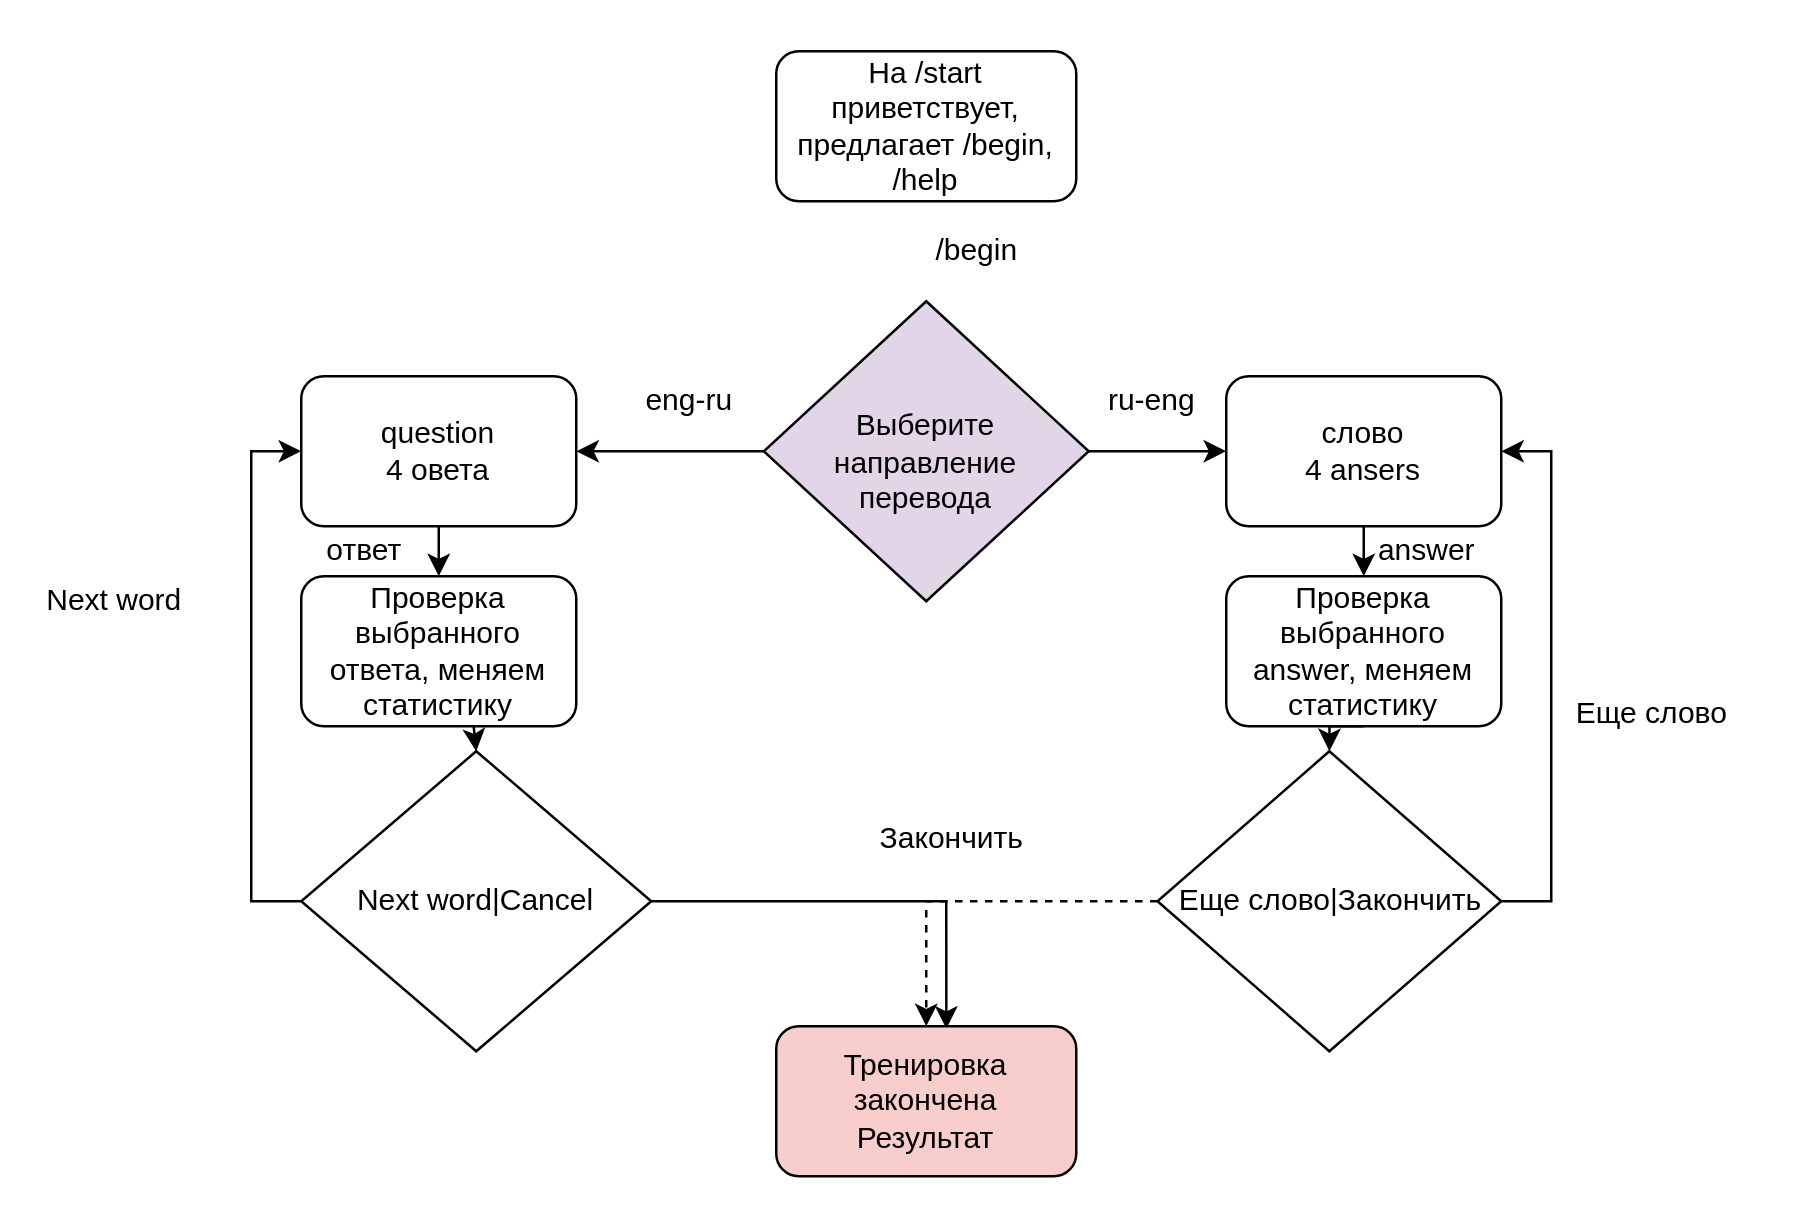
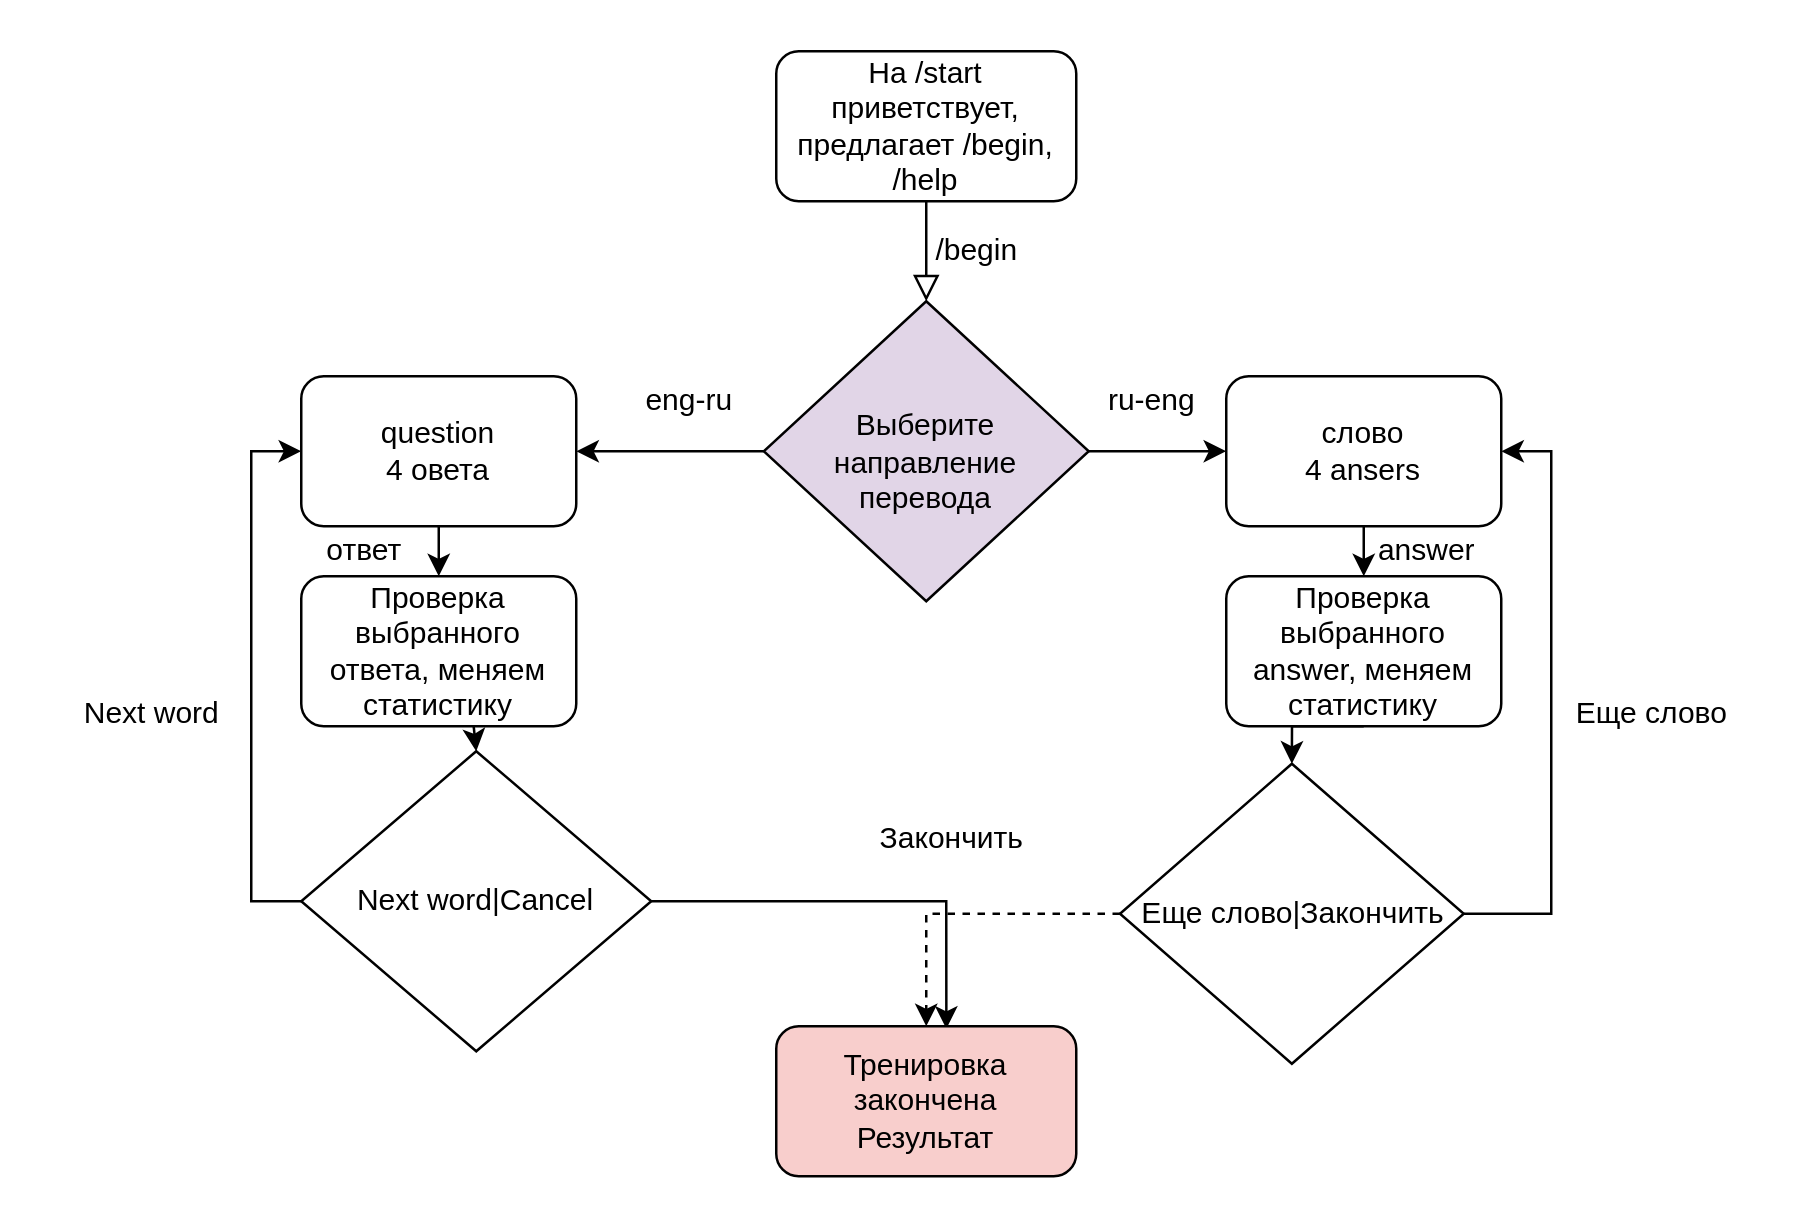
  <mxCell id="0" />
  <mxCell id="1" parent="0" />
+ <mxCell id="2" value="" style="rounded=0;html=1;jettySize=auto;orthogonalLoop=1;fontSize=11;endArrow=block;endFill=0;endSize=8;strokeWidth=1;shadow=0;labelBackgroundColor=none;edgeStyle=orthogonalEdgeStyle;" parent="1" source="3" target="6" edge="1"><mxGeometry relative="1" as="geometry" /></mxCell>
  <mxCell id="3" value="На /start приветствует, предлагает /begin, /help" style="rounded=1;whiteSpace=wrap;html=1;fontSize=12;glass=0;strokeWidth=1;shadow=0;" parent="1" vertex="1"><mxGeometry x="310" y="20" width="120" height="60" as="geometry" /></mxCell>
  <mxCell id="4" value="" style="edgeStyle=orthogonalEdgeStyle;rounded=0;orthogonalLoop=1;jettySize=auto;html=1;entryX=1;entryY=0.5;entryDx=0;entryDy=0;entryPerimeter=0;" parent="1" source="6" target="11" edge="1"><mxGeometry relative="1" as="geometry"><mxPoint x="200" y="180" as="targetPoint" /></mxGeometry></mxCell>
  <mxCell id="5" style="edgeStyle=orthogonalEdgeStyle;rounded=0;orthogonalLoop=1;jettySize=auto;html=1;exitX=1;exitY=0.5;exitDx=0;exitDy=0;entryX=0;entryY=0.5;entryDx=0;entryDy=0;" parent="1" source="6" target="8" edge="1"><mxGeometry relative="1" as="geometry" /></mxCell>
  <mxCell id="6" value="&lt;br&gt;&lt;br&gt;Выберите направление перевода&lt;p style=&quot;line-height: 1.15px; margin-bottom: 0.25cm; background: transparent; font-size: medium;&quot; align=&quot;left&quot;&gt;&lt;span style=&quot;background: transparent;&quot;&gt;&lt;/span&gt;&lt;/p&gt;" style="rhombus;whiteSpace=wrap;html=1;shadow=0;fontFamily=Helvetica;fontSize=12;align=center;strokeWidth=1;spacing=6;spacingTop=-4;fillColor=#e1d5e7;" parent="1" vertex="1"><mxGeometry x="305" y="120" width="130" height="120" as="geometry" /></mxCell>
  <mxCell id="7" style="edgeStyle=orthogonalEdgeStyle;rounded=0;orthogonalLoop=1;jettySize=auto;html=1;exitX=0.5;exitY=1;exitDx=0;exitDy=0;entryX=0.5;entryY=0;entryDx=0;entryDy=0;" edge="1" parent="1" source="8" target="15"><mxGeometry relative="1" as="geometry" /></mxCell>
  <mxCell id="8" value="слово&lt;br&gt;4 ansers" style="rounded=1;whiteSpace=wrap;html=1;fontSize=12;glass=0;strokeWidth=1;shadow=0;" parent="1" vertex="1"><mxGeometry x="490" y="150" width="110" height="60" as="geometry" /></mxCell>
  <mxCell id="9" value="Проверка выбранного &lt;br&gt;ответа, меняем статистику" style="rounded=1;whiteSpace=wrap;html=1;fontSize=12;glass=0;strokeWidth=1;shadow=0;" parent="1" vertex="1"><mxGeometry x="120" y="230" width="110" height="60" as="geometry" /></mxCell>
  <mxCell id="10" style="edgeStyle=orthogonalEdgeStyle;rounded=0;orthogonalLoop=1;jettySize=auto;html=1;exitX=0.5;exitY=1;exitDx=0;exitDy=0;entryX=0.5;entryY=0;entryDx=0;entryDy=0;" edge="1" parent="1" source="11" target="9"><mxGeometry relative="1" as="geometry" /></mxCell>
  <mxCell id="11" value="question&lt;br&gt;4 овета" style="rounded=1;whiteSpace=wrap;html=1;" parent="1" vertex="1"><mxGeometry x="120" y="150" width="110" height="60" as="geometry" /></mxCell>
  <mxCell id="12" value="eng-ru" style="text;html=1;align=center;verticalAlign=middle;resizable=0;points=[];autosize=1;strokeColor=none;fillColor=none;" parent="1" vertex="1"><mxGeometry x="245" y="145" width="60" height="30" as="geometry" /></mxCell>
  <mxCell id="13" value="ru-eng" style="text;html=1;align=center;verticalAlign=middle;resizable=0;points=[];autosize=1;strokeColor=none;fillColor=none;" parent="1" vertex="1"><mxGeometry x="430" y="145" width="60" height="30" as="geometry" /></mxCell>
  <mxCell id="14" style="edgeStyle=orthogonalEdgeStyle;rounded=0;orthogonalLoop=1;jettySize=auto;html=1;exitX=0.5;exitY=1;exitDx=0;exitDy=0;entryX=0.5;entryY=0;entryDx=0;entryDy=0;" edge="1" parent="1" source="15" target="21"><mxGeometry relative="1" as="geometry" /></mxCell>
  <mxCell id="15" value="Проверка выбранного &lt;br&gt;answer, меняем статистику" style="rounded=1;whiteSpace=wrap;html=1;fontSize=12;glass=0;strokeWidth=1;shadow=0;" parent="1" vertex="1"><mxGeometry x="490" y="230" width="110" height="60" as="geometry" /></mxCell>
  <mxCell id="16" style="edgeStyle=orthogonalEdgeStyle;rounded=0;orthogonalLoop=1;jettySize=auto;html=1;entryX=0;entryY=0.5;entryDx=0;entryDy=0;exitX=0;exitY=0.5;exitDx=0;exitDy=0;" edge="1" parent="1" source="18" target="11"><mxGeometry relative="1" as="geometry" /></mxCell>
  <mxCell id="17" style="edgeStyle=orthogonalEdgeStyle;rounded=0;orthogonalLoop=1;jettySize=auto;html=1;exitX=1;exitY=0.5;exitDx=0;exitDy=0;entryX=0.567;entryY=0.017;entryDx=0;entryDy=0;entryPerimeter=0;" edge="1" parent="1" source="18" target="24"><mxGeometry relative="1" as="geometry" /></mxCell>
  <mxCell id="18" value="Next word|Cancel" style="rhombus;whiteSpace=wrap;html=1;" vertex="1" parent="1"><mxGeometry x="120" y="300" width="140" height="120" as="geometry" /></mxCell>
  <mxCell id="19" style="edgeStyle=orthogonalEdgeStyle;rounded=0;orthogonalLoop=1;jettySize=auto;html=1;entryX=1;entryY=0.5;entryDx=0;entryDy=0;exitX=1;exitY=0.5;exitDx=0;exitDy=0;" edge="1" parent="1" source="21" target="8"><mxGeometry relative="1" as="geometry" /></mxCell>
  <mxCell id="20" style="edgeStyle=orthogonalEdgeStyle;rounded=0;orthogonalLoop=1;jettySize=auto;html=1;exitX=0;exitY=0.5;exitDx=0;exitDy=0;entryX=0.5;entryY=0;entryDx=0;entryDy=0;dashed=1;" edge="1" parent="1" source="21" target="24"><mxGeometry relative="1" as="geometry" /></mxCell>
- <mxCell id="21" value="Еще слово|Закончить" style="rhombus;whiteSpace=wrap;html=1;" vertex="1" parent="1"><mxGeometry x="462.5" y="300" width="137.5" height="120" as="geometry" /></mxCell>
+ <mxCell id="21" value="Еще слово|Закончить" style="rhombus;whiteSpace=wrap;html=1;" vertex="1" parent="1"><mxGeometry x="447.5" y="305" width="137.5" height="120" as="geometry" /></mxCell>
  <mxCell id="22" value="Еще слово" style="text;html=1;align=center;verticalAlign=middle;resizable=0;points=[];autosize=1;strokeColor=none;fillColor=none;" vertex="1" parent="1"><mxGeometry x="620" y="270" width="80" height="30" as="geometry" /></mxCell>
- <mxCell id="23" value="Next word" style="text;html=1;align=center;verticalAlign=middle;resizable=0;points=[];autosize=1;strokeColor=none;fillColor=none;" vertex="1" parent="1"><mxGeometry x="5" y="225" width="80" height="30" as="geometry" /></mxCell>
+ <mxCell id="23" value="Next word" style="text;html=1;align=center;verticalAlign=middle;resizable=0;points=[];autosize=1;strokeColor=none;fillColor=none;" vertex="1" parent="1"><mxGeometry x="20" y="270" width="80" height="30" as="geometry" /></mxCell>
  <mxCell id="24" value="Тренировка закончена&lt;br&gt;Результат" style="rounded=1;whiteSpace=wrap;html=1;fillColor=#f8cecc;" vertex="1" parent="1"><mxGeometry x="310" y="410" width="120" height="60" as="geometry" /></mxCell>
  <mxCell id="25" value="Закончить" style="text;html=1;align=center;verticalAlign=middle;resizable=0;points=[];autosize=1;strokeColor=none;fillColor=none;" vertex="1" parent="1"><mxGeometry x="340" y="320" width="80" height="30" as="geometry" /></mxCell>
  <mxCell id="26" value="" style="edgeStyle=none;orthogonalLoop=1;jettySize=auto;html=1;rounded=0;exitX=0.627;exitY=1;exitDx=0;exitDy=0;exitPerimeter=0;entryX=0.5;entryY=0;entryDx=0;entryDy=0;" edge="1" parent="1" source="9" target="18"><mxGeometry width="100" relative="1" as="geometry"><mxPoint x="140" y="300" as="sourcePoint" /><mxPoint x="240" y="300" as="targetPoint" /><Array as="points" /></mxGeometry></mxCell>
  <mxCell id="27" value="/begin" style="text;html=1;align=center;verticalAlign=middle;resizable=0;points=[];autosize=1;strokeColor=none;fillColor=none;" vertex="1" parent="1"><mxGeometry x="360" y="85" width="60" height="30" as="geometry" /></mxCell>
  <mxCell id="28" value="ответ" style="text;html=1;align=center;verticalAlign=middle;resizable=0;points=[];autosize=1;strokeColor=none;fillColor=none;" vertex="1" parent="1"><mxGeometry x="120" y="205" width="50" height="30" as="geometry" /></mxCell>
  <mxCell id="29" value="answer&lt;br&gt;" style="text;html=1;align=center;verticalAlign=middle;resizable=0;points=[];autosize=1;strokeColor=none;fillColor=none;" vertex="1" parent="1"><mxGeometry x="540" y="205" width="60" height="30" as="geometry" /></mxCell>
